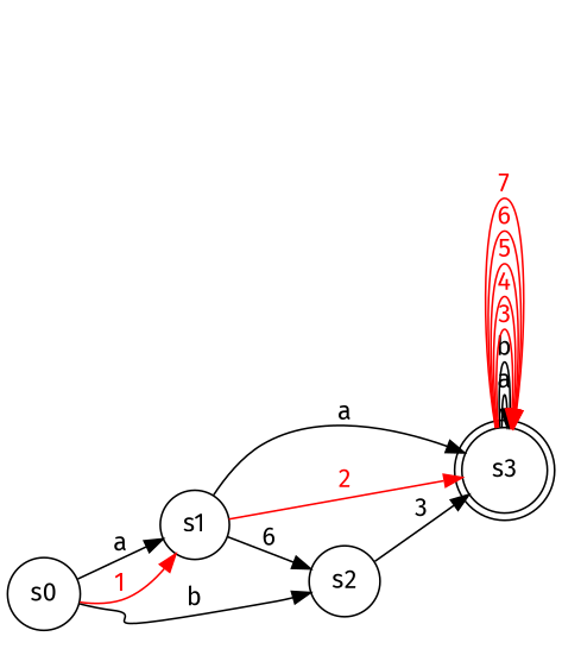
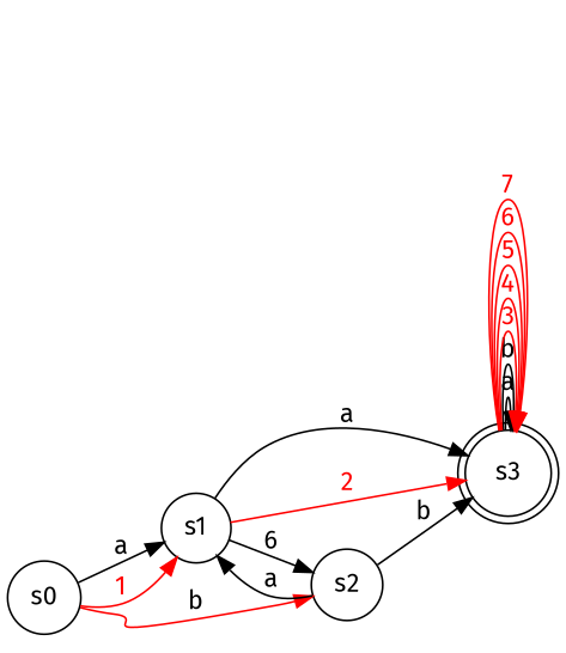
  digraph {
    fontname="Fira Sans"
    rankdir=LR
    node [fontname="Fira Sans" shape=circle]
    edge [fontname="Fira Sans"]
    s0
    s1
    s2
    s3 [shape=doublecircle]
    s0 -> s1 [label=a]
    s0 -> s1 [color=red fontcolor=red label=1]
-   s0 -> s2 [label=b]
+   s0 -> s2 [label=b color=red]
    s1 -> s2 [label=6]
    s1 -> s3 [label=a]
    s1 -> s3 [color=red fontcolor=red label=2]
-   s2 -> s3 [label=3]
+   s2 -> s1 [label=a]
+   s2 -> s3 [label=b]
    s3 -> s3 [label=a]
    s3 -> s3 [label=b]
    s3 -> s3 [color=red fontcolor=red label=3]
    s3 -> s3 [color=red fontcolor=red label=4]
    s3 -> s3 [color=red fontcolor=red label=5]
    s3 -> s3 [color=red fontcolor=red label=6]
    s3 -> s3 [color=red fontcolor=red label=7]
  }
